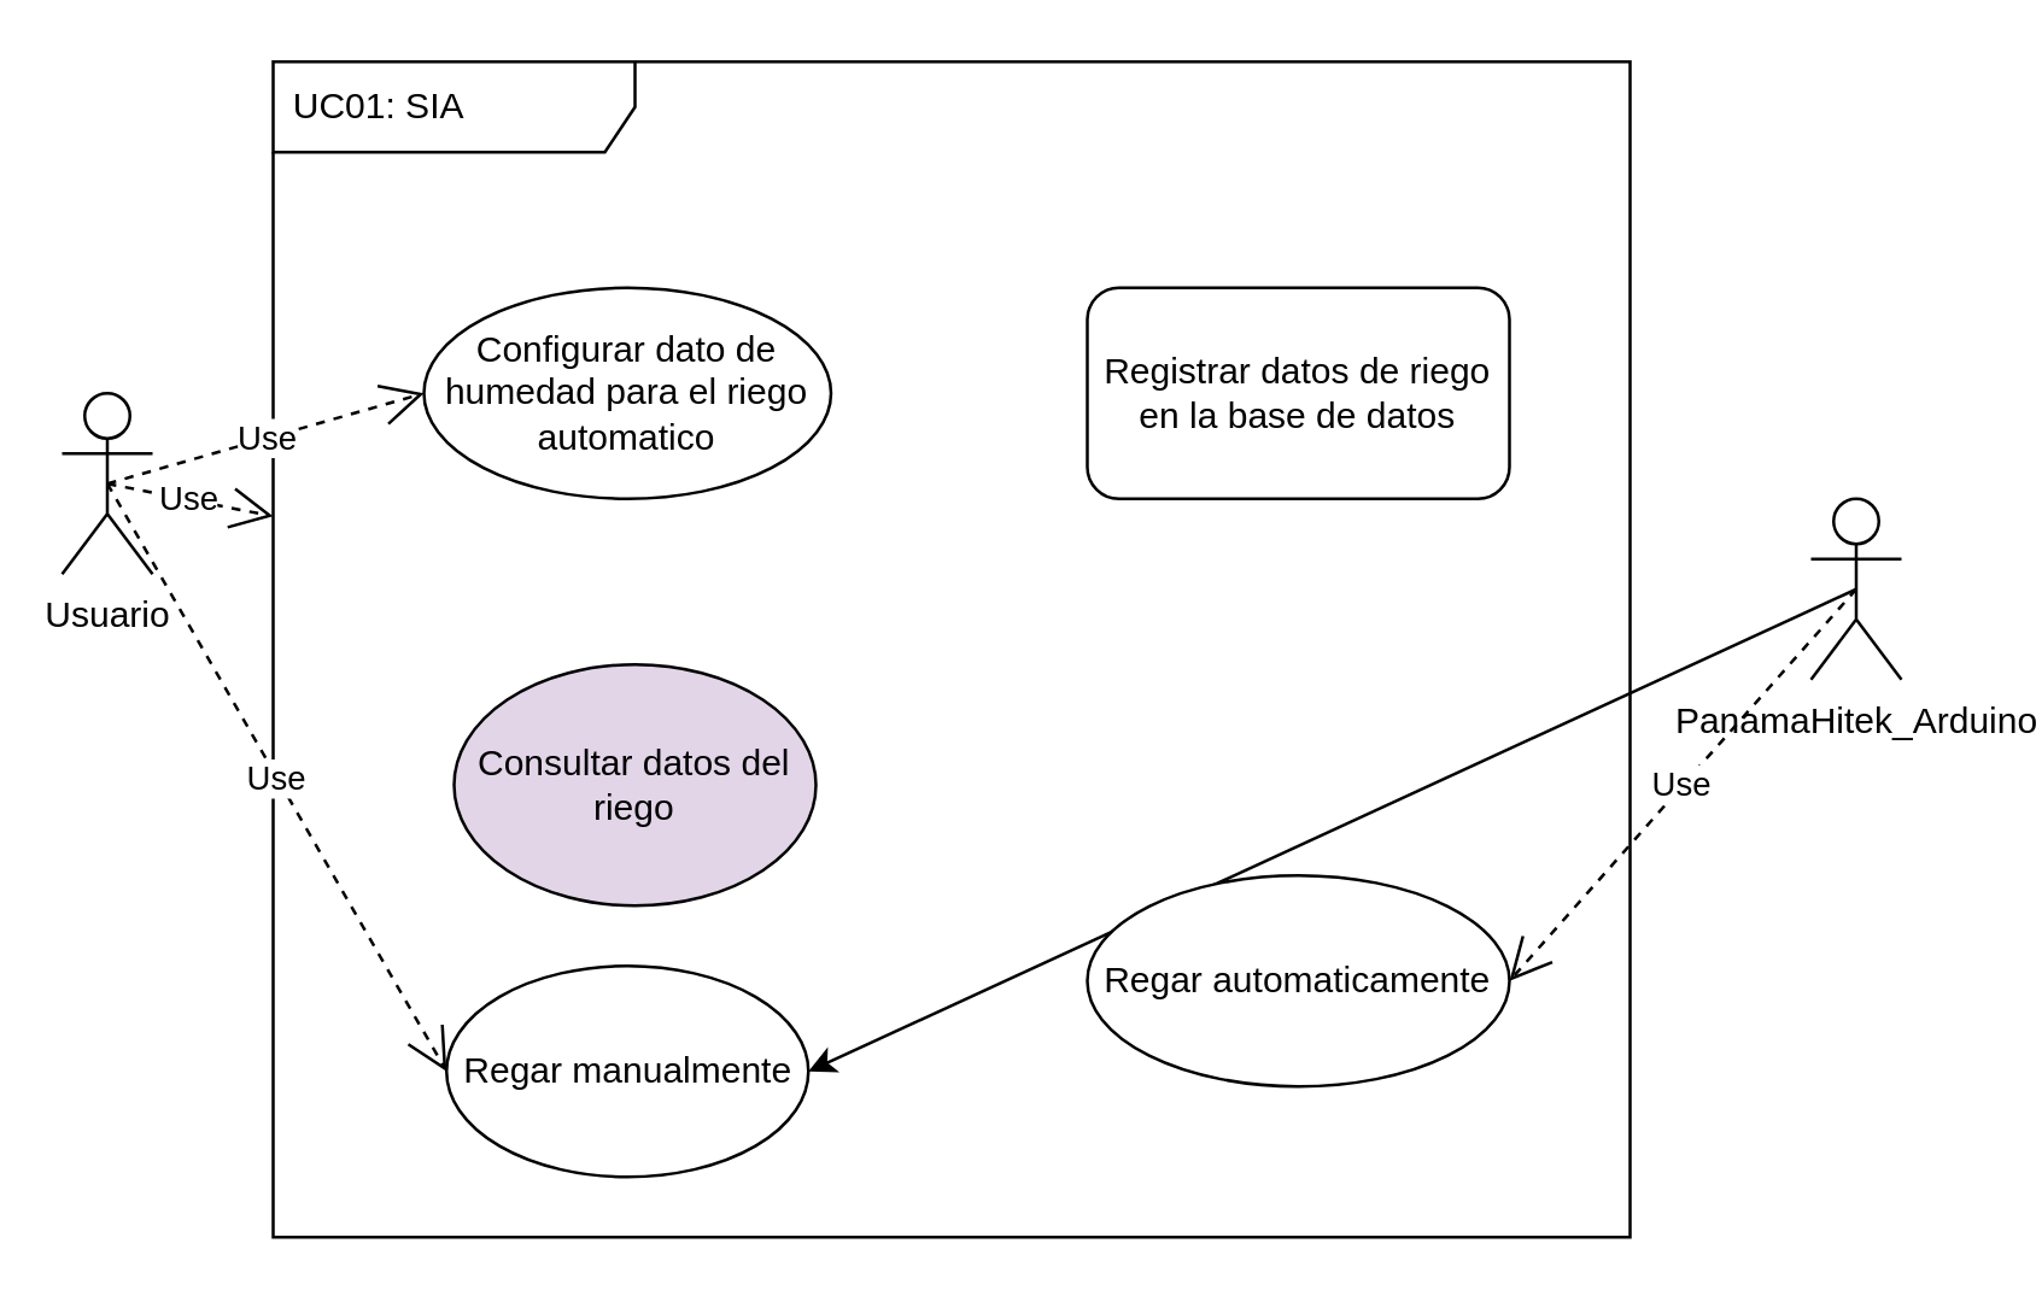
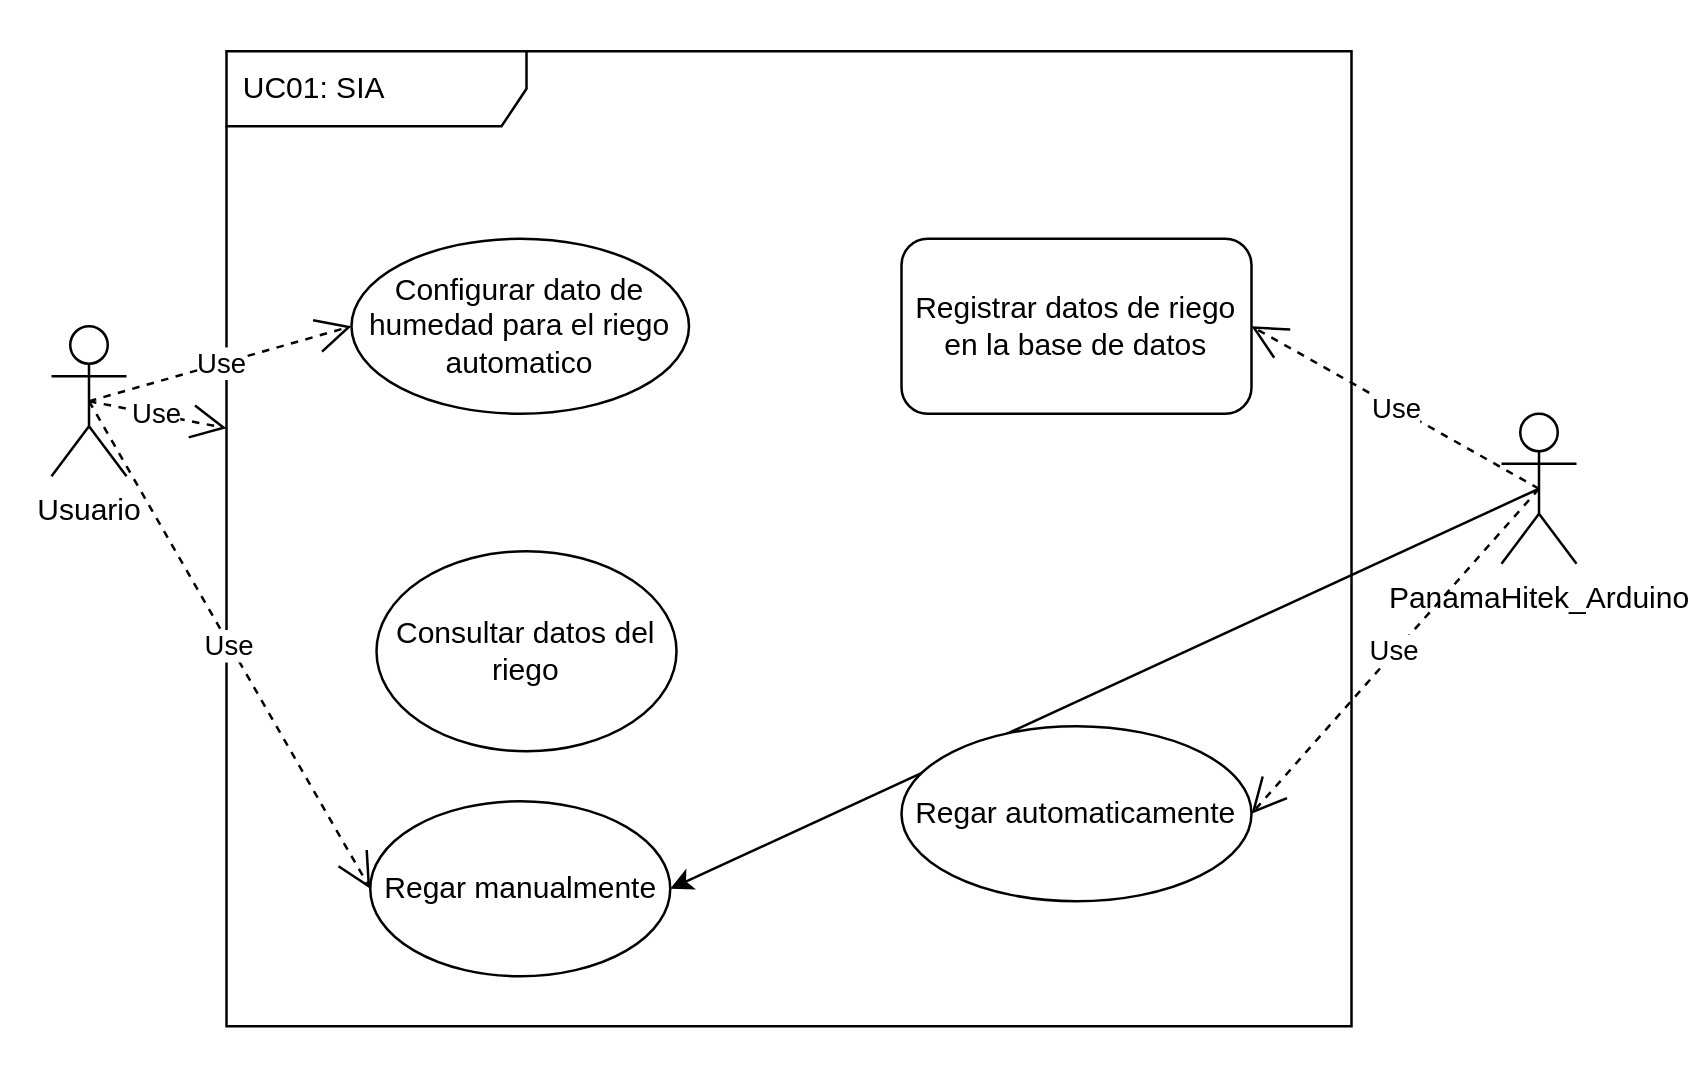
  <mxCell id="0" />
  <mxCell id="1" parent="0" />
  <mxCell id="2" value="UC01: SIA" style="shape=umlFrame;whiteSpace=wrap;html=1;width=120;height=30;boundedLbl=1;verticalAlign=middle;align=left;spacingLeft=5;" parent="1" vertex="1"><mxGeometry x="90" y="20" width="450" height="390" as="geometry" /></mxCell>
  <mxCell id="3" value="Configurar dato de humedad para el riego automatico" style="ellipse;whiteSpace=wrap;html=1;" parent="1" vertex="1"><mxGeometry x="140" y="95" width="135" height="70" as="geometry" /></mxCell>
  <mxCell id="4" value="Registrar datos de riego en la base de datos" style="whiteSpace=wrap;html=1;rounded=1;" parent="1" vertex="1"><mxGeometry x="360" y="95" width="140" height="70" as="geometry" /></mxCell>
  <mxCell id="5" value="Usuario" style="shape=umlActor;verticalLabelPosition=bottom;verticalAlign=top;html=1;" parent="1" vertex="1"><mxGeometry x="20" y="130" width="30" height="60" as="geometry" /></mxCell>
  <mxCell id="6" style="edgeStyle=none;html=1;exitX=0.5;exitY=0.5;exitDx=0;exitDy=0;exitPerimeter=0;entryX=1;entryY=0.5;entryDx=0;entryDy=0;" edge="1" parent="1" source="7" target="9"><mxGeometry relative="1" as="geometry" /></mxCell>
  <mxCell id="7" value="PanamaHitek_Arduino" style="shape=umlActor;verticalLabelPosition=bottom;verticalAlign=top;html=1;" parent="1" vertex="1"><mxGeometry x="600" y="165" width="30" height="60" as="geometry" /></mxCell>
- <mxCell id="8" value="Consultar datos del riego" style="ellipse;whiteSpace=wrap;html=1;fillColor=#e1d5e7;" parent="1" vertex="1"><mxGeometry x="150" y="220" width="120" height="80" as="geometry" /></mxCell>
+ <mxCell id="8" value="Consultar datos del riego" style="ellipse;whiteSpace=wrap;html=1;" parent="1" vertex="1"><mxGeometry x="150" y="220" width="120" height="80" as="geometry" /></mxCell>
  <mxCell id="9" value="Regar manualmente" style="ellipse;whiteSpace=wrap;html=1;" parent="1" vertex="1"><mxGeometry x="147.5" y="320" width="120" height="70" as="geometry" /></mxCell>
  <mxCell id="10" value="Regar automaticamente" style="ellipse;whiteSpace=wrap;html=1;" vertex="1" parent="1"><mxGeometry x="360" y="290" width="140" height="70" as="geometry" /></mxCell>
  <mxCell id="11" value="Use" style="endArrow=open;endSize=12;dashed=1;html=1;exitX=0.5;exitY=0.5;exitDx=0;exitDy=0;exitPerimeter=0;entryX=0;entryY=0.5;entryDx=0;entryDy=0;" edge="1" parent="1" source="5" target="3"><mxGeometry width="160" relative="1" as="geometry"><mxPoint x="-30" y="290" as="sourcePoint" /><mxPoint x="130" y="290" as="targetPoint" /></mxGeometry></mxCell>
  <mxCell id="12" value="Use" style="endArrow=open;endSize=12;dashed=1;html=1;exitX=0.5;exitY=0.5;exitDx=0;exitDy=0;exitPerimeter=0;" edge="1" parent="1" source="5" target="2"><mxGeometry width="160" relative="1" as="geometry"><mxPoint x="10" y="300" as="sourcePoint" /><mxPoint x="170" y="300" as="targetPoint" /></mxGeometry></mxCell>
  <mxCell id="13" value="Use" style="endArrow=open;endSize=12;dashed=1;html=1;exitX=0.5;exitY=0.5;exitDx=0;exitDy=0;exitPerimeter=0;entryX=0;entryY=0.5;entryDx=0;entryDy=0;" edge="1" parent="1" source="5" target="9"><mxGeometry width="160" relative="1" as="geometry"><mxPoint x="-40" y="320" as="sourcePoint" /><mxPoint x="120" y="320" as="targetPoint" /></mxGeometry></mxCell>
+ <mxCell id="14" value="Use" style="endArrow=open;endSize=12;dashed=1;html=1;entryX=1;entryY=0.5;entryDx=0;entryDy=0;exitX=0.5;exitY=0.5;exitDx=0;exitDy=0;exitPerimeter=0;" edge="1" parent="1" source="7" target="4"><mxGeometry width="160" relative="1" as="geometry"><mxPoint x="490" y="220" as="sourcePoint" /><mxPoint x="650" y="220" as="targetPoint" /></mxGeometry></mxCell>
  <mxCell id="15" value="Use" style="endArrow=open;endSize=12;dashed=1;html=1;exitX=0.5;exitY=0.5;exitDx=0;exitDy=0;exitPerimeter=0;entryX=1;entryY=0.5;entryDx=0;entryDy=0;" edge="1" parent="1" source="7" target="10"><mxGeometry width="160" relative="1" as="geometry"><mxPoint x="530" y="230" as="sourcePoint" /><mxPoint x="690" y="230" as="targetPoint" /></mxGeometry></mxCell>
